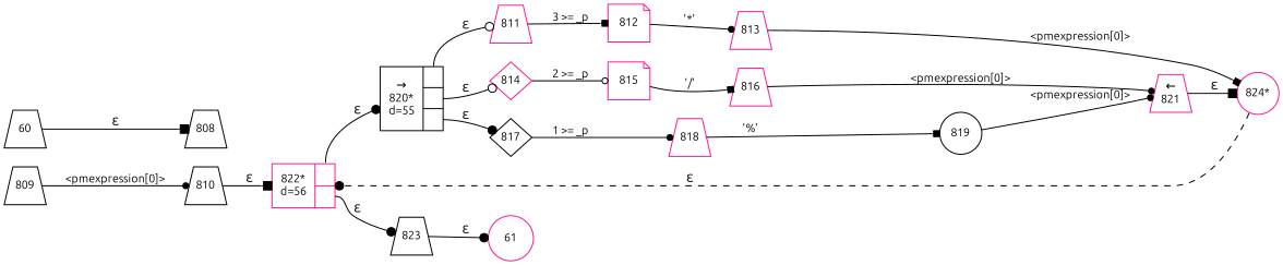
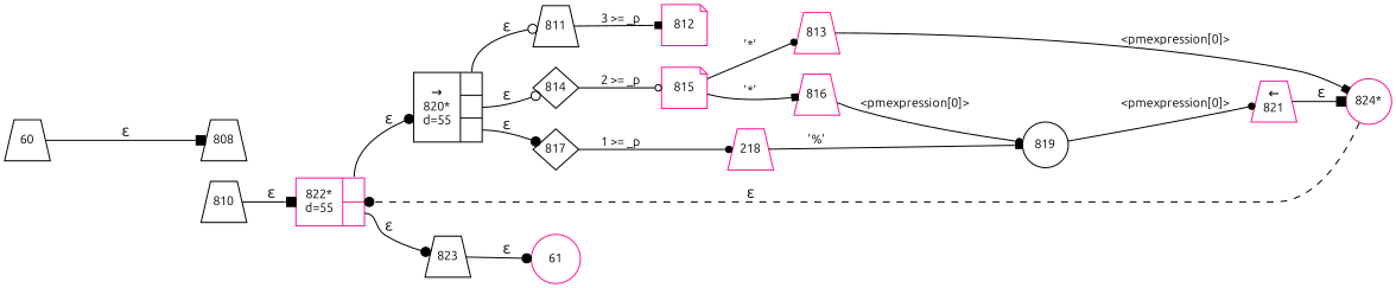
  digraph {
    fontname=Ubuntu
    rankdir=LR
    node [color=deeppink fixedsize=true fontname=Ubuntu fontsize=11 shape=trapezium peripheries=1]
    edge [arrowhead=dot fontname=Ubuntu]
    n1 [label=61 shape=circle width=.6 peripheries=""]
    n2 [color=black label=808 width=.55]
-   n3 [color=black label=809 width=.55]
    n4 [color=black label=810 width=.55]
-   n5 [fixedsize=false label="{822*\nd=56|{<p0>|<p1>}}" shape=record]
+   n5 [fixedsize=false label="{822*\nd=55|{<p0>|<p1>}}" shape=record]
    n6 [color=black fixedsize=false label="{&rarr;\n820*\nd=55|{<p0>|<p1>|<p2>}}" shape=record]
    n7 [color=black label=823 width=.55]
-   n8 [label=811 width=.55]
+   n8 [color=black label=811 width=.55]
    n9 [label=812 shape=note width=.55]
    n10 [label=813 width=.55]
    n11 [label="824*" shape=circle width=.55]
    n12 [label="&larr;\n821" width=.55]
-   n13 [label=814 shape=diamond width=.55]
+   n13 [color=black label=814 shape=diamond width=.55]
    n14 [label=815 shape=note width=.55]
    n15 [label=816 width=.55]
    n16 [color=black label=817 shape=diamond width=.55]
-   n17 [label=818 width=.55]
+   n17 [label=218 width=.55]
    n18 [color=black label=819 shape=circle width=.55]
    n19 [color=black label=60 width=.55]
-   n3 -> n4 [arrowsize=.7 fontsize=11 label="<pmexpression[0]>"]
    n4 -> n5 [arrowhead=box label="&epsilon;"]
    n5 -> n6 [label="&epsilon;" tailport=p0]
    n5 -> n7 [label="&epsilon;" tailport=p1]
    n6 -> n8 [arrowhead=odot label="&epsilon;" tailport=p0]
    n6 -> n13 [arrowhead=odot label="&epsilon;" tailport=p1]
    n6 -> n16 [label="&epsilon;" tailport=p2]
    n7 -> n1 [label="&epsilon;"]
    n8 -> n9 [arrowhead=box arrowsize=.7 fontsize=11 label="3 >= _p"]
-   n9 -> n10 [arrowsize=.7 fontsize=11 label="'*'"]
+   n14 -> n10 [arrowsize=.7 fontsize=11 label="'*'"]
    n10 -> n11 [arrowhead=box arrowsize=.7 fontsize=11 label="<pmexpression[0]>"]
    n11 -> n5 [label="&epsilon;" style=dashed]
    n12 -> n11 [arrowhead=box label="&epsilon;"]
    n13 -> n14 [arrowhead=odot arrowsize=.7 fontsize=11 label="2 >= _p"]
-   n14 -> n15 [arrowhead=box arrowsize=.7 fontsize=11 label="'/'"]
-   n15 -> n12 [arrowsize=.7 fontsize=11 label="<pmexpression[0]>"]
+   n14 -> n15 [arrowhead=box arrowsize=.7 fontsize=11 label="'*'"]
+   n15 -> n18 [arrowsize=.7 fontsize=11 label="<pmexpression[0]>"]
    n16 -> n17 [arrowsize=.7 fontsize=11 label="1 >= _p"]
    n17 -> n18 [arrowhead=box arrowsize=.7 fontsize=11 label="'%'"]
    n18 -> n12 [arrowsize=.7 fontsize=11 label="<pmexpression[0]>"]
    n19 -> n2 [arrowhead=box label="&epsilon;"]
  }
